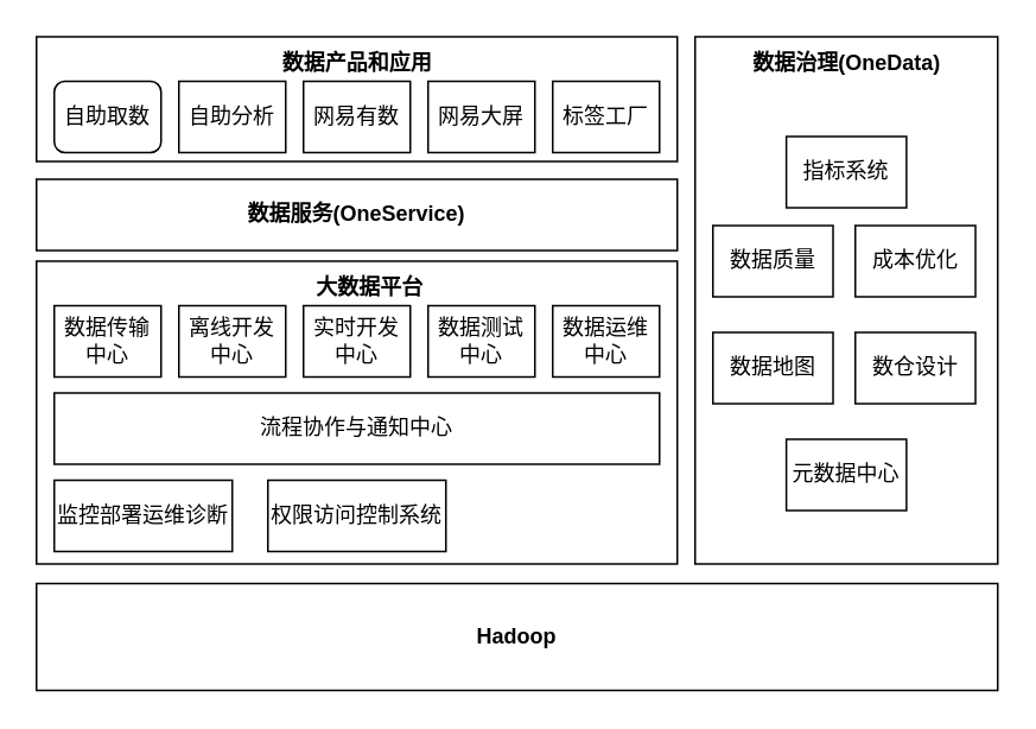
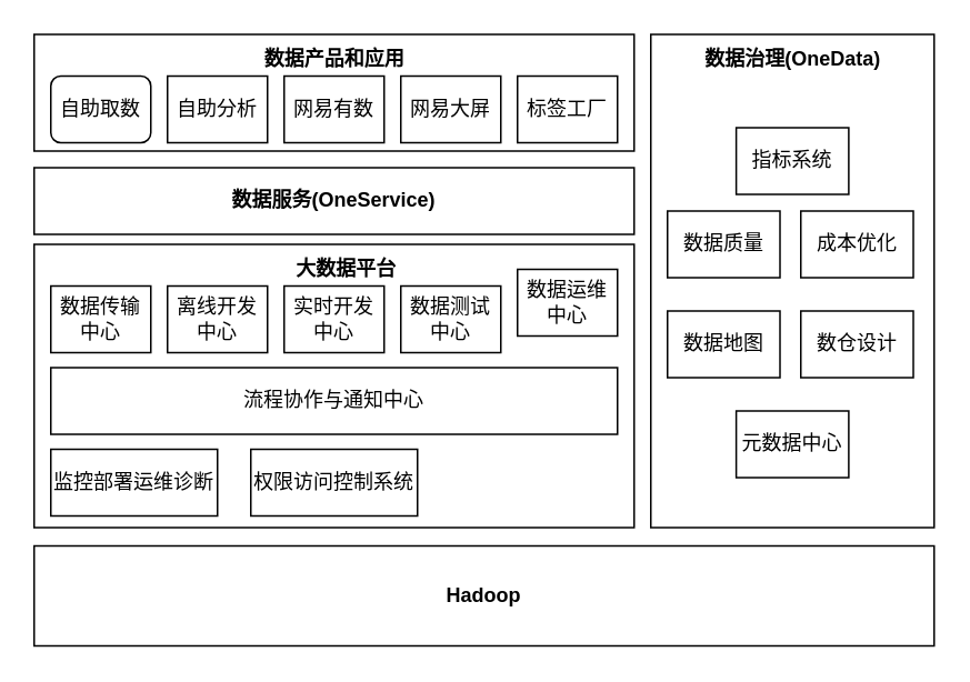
  <mxCell id="0" />
  <mxCell id="1" parent="0" />
  <mxCell id="2" value="Hadoop" style="rounded=0;whiteSpace=wrap;html=1;fontStyle=1" vertex="1" parent="1"><mxGeometry x="20" y="327" width="540" height="60" as="geometry" /></mxCell>
  <mxCell id="3" value="" style="rounded=0;whiteSpace=wrap;html=1;" vertex="1" parent="1"><mxGeometry x="20" y="146" width="360" height="170" as="geometry" /></mxCell>
  <mxCell id="4" value="数据传输中心" style="rounded=0;whiteSpace=wrap;html=1;" vertex="1" parent="1"><mxGeometry x="30" y="171" width="60" height="40" as="geometry" /></mxCell>
  <mxCell id="5" value="离线开发中心" style="rounded=0;whiteSpace=wrap;html=1;" vertex="1" parent="1"><mxGeometry x="100" y="171" width="60" height="40" as="geometry" /></mxCell>
  <mxCell id="6" value="实时开发中心" style="rounded=0;whiteSpace=wrap;html=1;" vertex="1" parent="1"><mxGeometry x="170" y="171" width="60" height="40" as="geometry" /></mxCell>
  <mxCell id="7" value="数据测试中心" style="rounded=0;whiteSpace=wrap;html=1;" vertex="1" parent="1"><mxGeometry x="240" y="171" width="60" height="40" as="geometry" /></mxCell>
- <mxCell id="8" value="数据运维中心" style="rounded=0;whiteSpace=wrap;html=1;" vertex="1" parent="1"><mxGeometry x="310" y="171" width="60" height="40" as="geometry" /></mxCell>
+ <mxCell id="8" value="数据运维中心" style="rounded=0;whiteSpace=wrap;html=1;" vertex="1" parent="1"><mxGeometry x="310" y="161" width="60" height="40" as="geometry" /></mxCell>
  <mxCell id="9" value="流程协作与通知中心" style="rounded=0;whiteSpace=wrap;html=1;" vertex="1" parent="1"><mxGeometry x="30" y="220" width="340" height="40" as="geometry" /></mxCell>
  <mxCell id="10" value="监控部署运维诊断" style="rounded=0;whiteSpace=wrap;html=1;" vertex="1" parent="1"><mxGeometry x="30" y="269" width="100" height="40" as="geometry" /></mxCell>
  <mxCell id="11" value="权限访问控制系统" style="rounded=0;whiteSpace=wrap;html=1;" vertex="1" parent="1"><mxGeometry x="150" y="269" width="100" height="40" as="geometry" /></mxCell>
  <mxCell id="12" value="数据服务(OneService)" style="rounded=0;whiteSpace=wrap;html=1;fontStyle=1" vertex="1" parent="1"><mxGeometry x="20" y="100" width="360" height="40" as="geometry" /></mxCell>
  <mxCell id="13" value="&lt;div style=&quot;&quot;&gt;&lt;br&gt;&lt;/div&gt;" style="rounded=0;whiteSpace=wrap;html=1;align=center;horizontal=1;labelPosition=center;verticalLabelPosition=top;verticalAlign=bottom;" vertex="1" parent="1"><mxGeometry x="390" y="20" width="170" height="296" as="geometry" /></mxCell>
  <mxCell id="14" value="" style="rounded=0;whiteSpace=wrap;html=1;" vertex="1" parent="1"><mxGeometry x="20" y="20" width="360" height="70" as="geometry" /></mxCell>
  <mxCell id="15" value="数据治理(OneData)" style="text;html=1;strokeColor=none;fillColor=none;align=center;verticalAlign=middle;whiteSpace=wrap;rounded=0;fontStyle=1" vertex="1" parent="1"><mxGeometry x="412.5" y="20" width="125" height="30" as="geometry" /></mxCell>
  <mxCell id="16" value="指标系统" style="rounded=0;whiteSpace=wrap;html=1;" vertex="1" parent="1"><mxGeometry x="441.25" y="76" width="67.5" height="40" as="geometry" /></mxCell>
  <mxCell id="17" value="数据质量" style="rounded=0;whiteSpace=wrap;html=1;" vertex="1" parent="1"><mxGeometry x="400" y="126" width="67.5" height="40" as="geometry" /></mxCell>
  <mxCell id="18" value="成本优化" style="rounded=0;whiteSpace=wrap;html=1;" vertex="1" parent="1"><mxGeometry x="480" y="126" width="67.5" height="40" as="geometry" /></mxCell>
  <mxCell id="19" value="数据地图" style="rounded=0;whiteSpace=wrap;html=1;" vertex="1" parent="1"><mxGeometry x="400" y="186" width="67.5" height="40" as="geometry" /></mxCell>
  <mxCell id="20" value="数仓设计" style="rounded=0;whiteSpace=wrap;html=1;" vertex="1" parent="1"><mxGeometry x="480" y="186" width="67.5" height="40" as="geometry" /></mxCell>
  <mxCell id="21" value="元数据中心" style="rounded=0;whiteSpace=wrap;html=1;" vertex="1" parent="1"><mxGeometry x="441.25" y="246" width="67.5" height="40" as="geometry" /></mxCell>
  <mxCell id="22" value="自助取数" style="whiteSpace=wrap;html=1;rounded=1;" vertex="1" parent="1"><mxGeometry x="30" y="45" width="60" height="40" as="geometry" /></mxCell>
  <mxCell id="23" value="自助分析" style="rounded=0;whiteSpace=wrap;html=1;" vertex="1" parent="1"><mxGeometry x="100" y="45" width="60" height="40" as="geometry" /></mxCell>
  <mxCell id="24" value="网易有数" style="rounded=0;whiteSpace=wrap;html=1;" vertex="1" parent="1"><mxGeometry x="170" y="45" width="60" height="40" as="geometry" /></mxCell>
  <mxCell id="25" value="网易大屏" style="rounded=0;whiteSpace=wrap;html=1;" vertex="1" parent="1"><mxGeometry x="240" y="45" width="60" height="40" as="geometry" /></mxCell>
  <mxCell id="26" value="标签工厂" style="rounded=0;whiteSpace=wrap;html=1;" vertex="1" parent="1"><mxGeometry x="310" y="45" width="60" height="40" as="geometry" /></mxCell>
  <mxCell id="27" value="数据产品和应用" style="text;html=1;strokeColor=none;fillColor=none;align=center;verticalAlign=middle;whiteSpace=wrap;rounded=0;fontStyle=1" vertex="1" parent="1"><mxGeometry x="137.5" y="20" width="125" height="30" as="geometry" /></mxCell>
  <mxCell id="28" value="大数据平台" style="text;html=1;strokeColor=none;fillColor=none;align=center;verticalAlign=middle;whiteSpace=wrap;rounded=0;fontStyle=1" vertex="1" parent="1"><mxGeometry x="145" y="146" width="125" height="30" as="geometry" /></mxCell>
